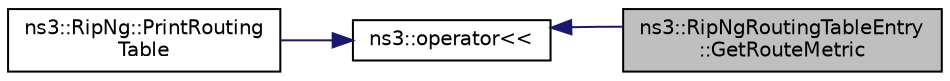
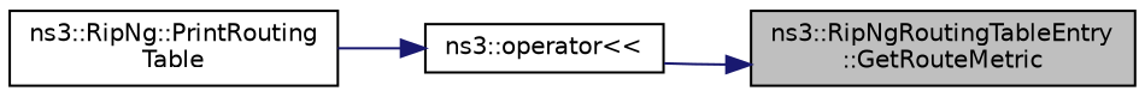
  digraph {
    rankdir=RL
    node [color=black fillcolor=white fontname=Helvetica fontsize=10 shape=record style=filled]
    edge [color=midnightblue dir=back fontname=Helvetica fontsize=10 labelfontname=Helvetica labelfontsize=10 style=solid]
    n1 [fillcolor=grey75 fontcolor=black height=0.2 label="ns3::RipNgRoutingTableEntry\l::GetRouteMetric" width=0.4]
    n2 [height=0.2 label="ns3::operator\<\<" width=0.4]
    n3 [height=0.2 label="ns3::RipNg::PrintRouting\lTable" width=0.4]
-   n2 -> n1
+   n1 -> n2
    n2 -> n3
  }
